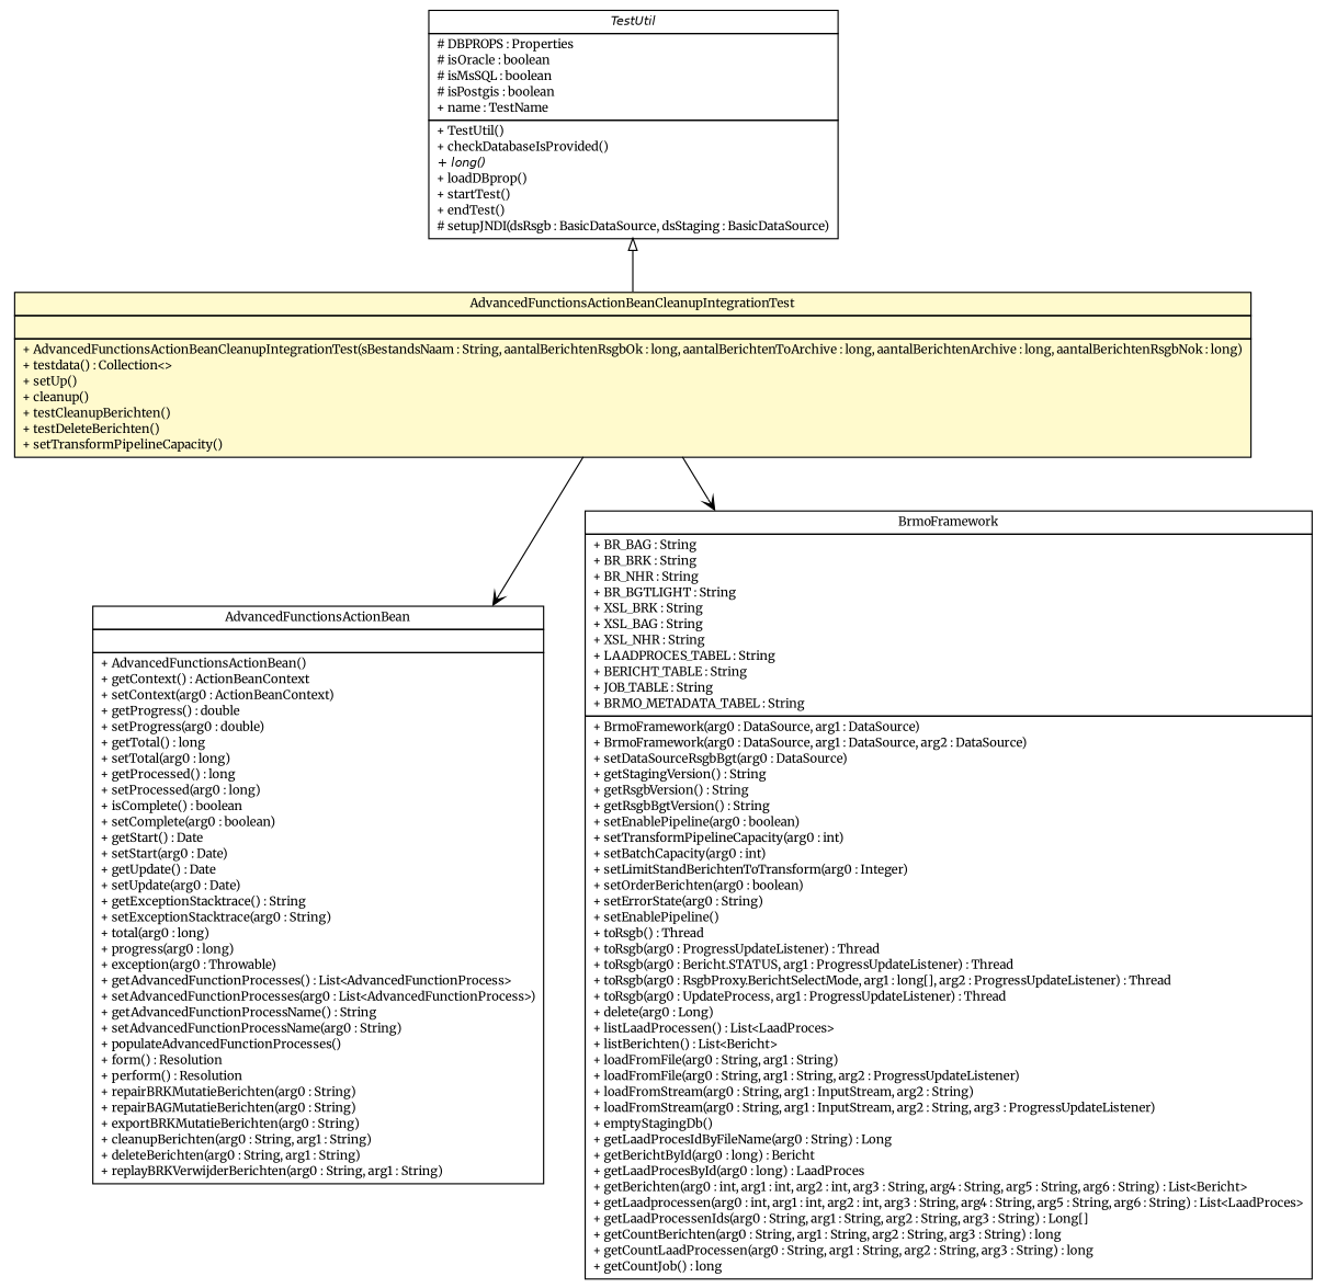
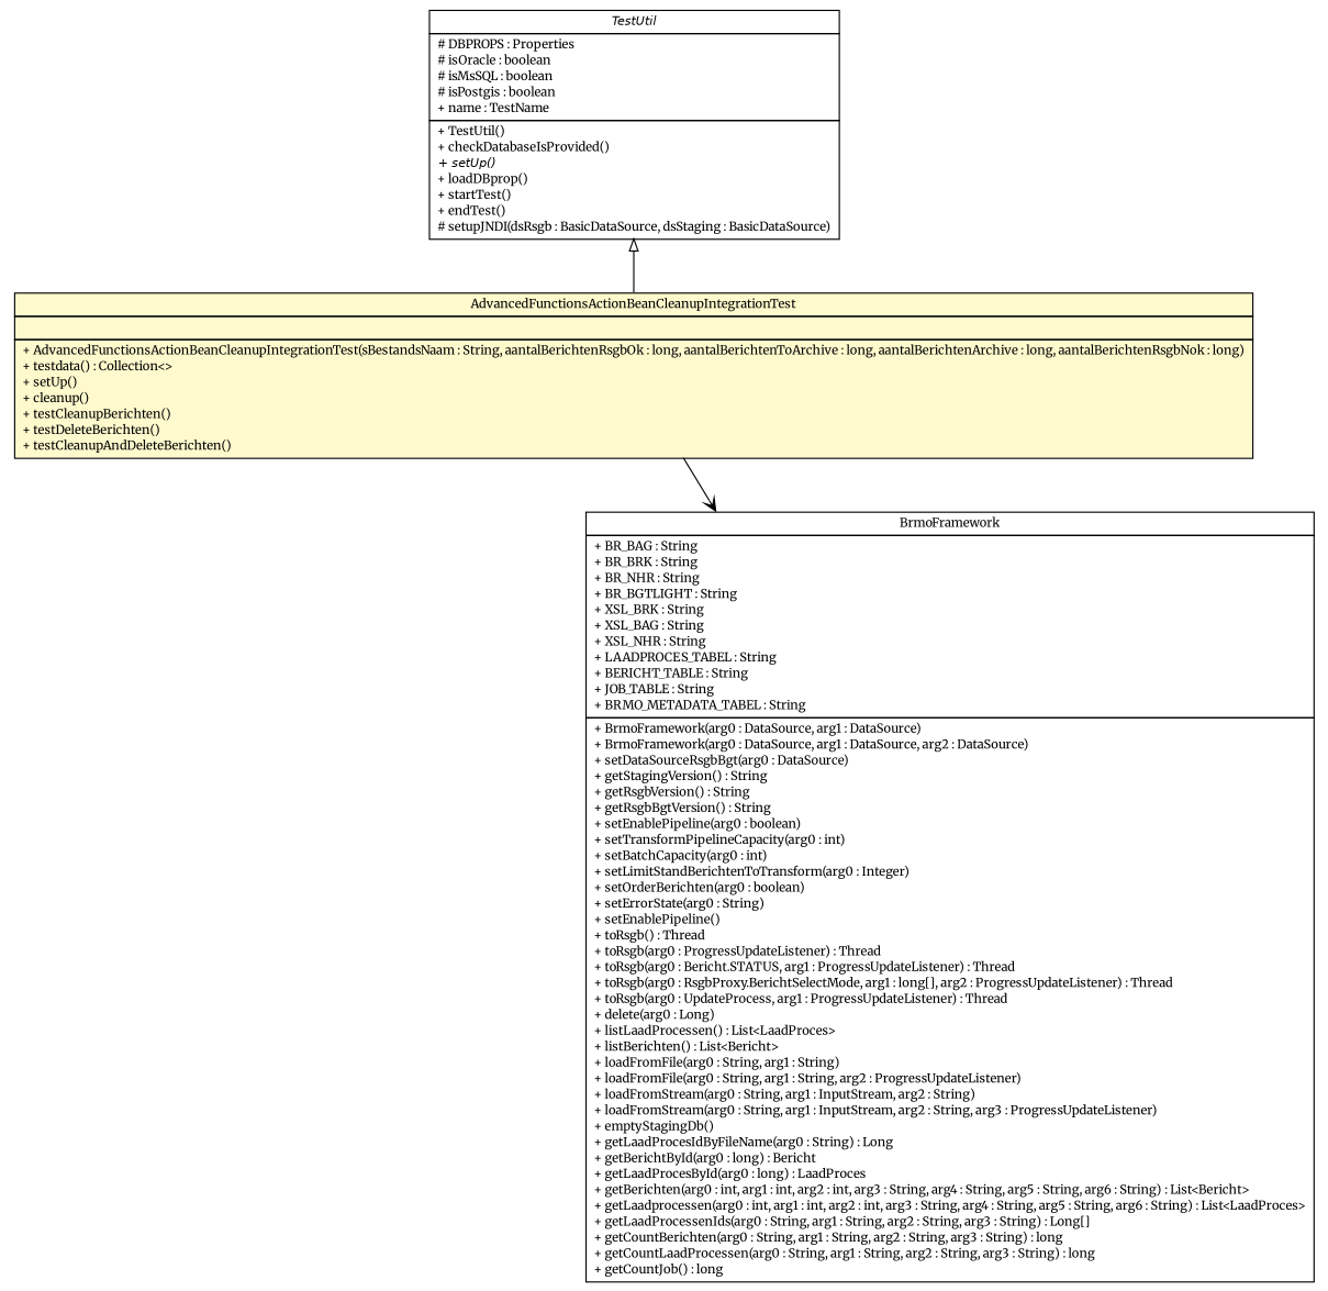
  digraph {
    fontname=Merriweather
    nodesep=0.25
    ranksep=0.5
    node [fontcolor=black fontname=Merriweather fontsize=10.0 shape=plaintext]
    edge [arrowhead=open color=black fontcolor=black fontname=Merriweather fontsize=10.0 headport=p labelfontname=Helvetica labelfontsize=10 tailport=p]
-   n1 [label=<<table title="nl.b3p.brmo.service.stripes.AdvancedFunctionsActionBeanCleanupIntegrationTest" border="0" cellborder="1" cellspacing="0" cellpadding="2" port="p" bgcolor="lemonChiffon" href="./AdvancedFunctionsActionBeanCleanupIntegrationTest.html"> 		<tr><td><table border="0" cellspacing="0" cellpadding="1"> <tr><td align="center" balign="center"> AdvancedFunctionsActionBeanCleanupIntegrationTest </td></tr> 		</table></td></tr> 		<tr><td><table border="0" cellspacing="0" cellpadding="1"> <tr><td align="left" balign="left">  </td></tr> 		</table></td></tr> 		<tr><td><table border="0" cellspacing="0" cellpadding="1"> <tr><td align="left" balign="left"> + AdvancedFunctionsActionBeanCleanupIntegrationTest(sBestandsNaam : String, aantalBerichtenRsgbOk : long, aantalBerichtenToArchive : long, aantalBerichtenArchive : long, aantalBerichtenRsgbNok : long) </td></tr> <tr><td align="left" balign="left"> + testdata() : Collection&lt;&gt; </td></tr> <tr><td align="left" balign="left"> + setUp() </td></tr> <tr><td align="left" balign="left"> + cleanup() </td></tr> <tr><td align="left" balign="left"> + testCleanupBerichten() </td></tr> <tr><td align="left" balign="left"> + testDeleteBerichten() </td></tr> <tr><td align="left" balign="left"> + setTransformPipelineCapacity() </td></tr> 		</table></td></tr> 		</table>>]
-   n2 [label=<<table title="nl.b3p.brmo.service.stripes.AdvancedFunctionsActionBean" border="0" cellborder="1" cellspacing="0" cellpadding="2" port="p"> 		<tr><td><table border="0" cellspacing="0" cellpadding="1"> <tr><td align="center" balign="center"> AdvancedFunctionsActionBean </td></tr> 		</table></td></tr> 		<tr><td><table border="0" cellspacing="0" cellpadding="1"> <tr><td align="left" balign="left">  </td></tr> 		</table></td></tr> 		<tr><td><table border="0" cellspacing="0" cellpadding="1"> <tr><td align="left" balign="left"> + AdvancedFunctionsActionBean() </td></tr> <tr><td align="left" balign="left"> + getContext() : ActionBeanContext </td></tr> <tr><td align="left" balign="left"> + setContext(arg0 : ActionBeanContext) </td></tr> <tr><td align="left" balign="left"> + getProgress() : double </td></tr> <tr><td align="left" balign="left"> + setProgress(arg0 : double) </td></tr> <tr><td align="left" balign="left"> + getTotal() : long </td></tr> <tr><td align="left" balign="left"> + setTotal(arg0 : long) </td></tr> <tr><td align="left" balign="left"> + getProcessed() : long </td></tr> <tr><td align="left" balign="left"> + setProcessed(arg0 : long) </td></tr> <tr><td align="left" balign="left"> + isComplete() : boolean </td></tr> <tr><td align="left" balign="left"> + setComplete(arg0 : boolean) </td></tr> <tr><td align="left" balign="left"> + getStart() : Date </td></tr> <tr><td align="left" balign="left"> + setStart(arg0 : Date) </td></tr> <tr><td align="left" balign="left"> + getUpdate() : Date </td></tr> <tr><td align="left" balign="left"> + setUpdate(arg0 : Date) </td></tr> <tr><td align="left" balign="left"> + getExceptionStacktrace() : String </td></tr> <tr><td align="left" balign="left"> + setExceptionStacktrace(arg0 : String) </td></tr> <tr><td align="left" balign="left"> + total(arg0 : long) </td></tr> <tr><td align="left" balign="left"> + progress(arg0 : long) </td></tr> <tr><td align="left" balign="left"> + exception(arg0 : Throwable) </td></tr> <tr><td align="left" balign="left"> + getAdvancedFunctionProcesses() : List&lt;AdvancedFunctionProcess&gt; </td></tr> <tr><td align="left" balign="left"> + setAdvancedFunctionProcesses(arg0 : List&lt;AdvancedFunctionProcess&gt;) </td></tr> <tr><td align="left" balign="left"> + getAdvancedFunctionProcessName() : String </td></tr> <tr><td align="left" balign="left"> + setAdvancedFunctionProcessName(arg0 : String) </td></tr> <tr><td align="left" balign="left"> + populateAdvancedFunctionProcesses() </td></tr> <tr><td align="left" balign="left"> + form() : Resolution </td></tr> <tr><td align="left" balign="left"> + perform() : Resolution </td></tr> <tr><td align="left" balign="left"> + repairBRKMutatieBerichten(arg0 : String) </td></tr> <tr><td align="left" balign="left"> + repairBAGMutatieBerichten(arg0 : String) </td></tr> <tr><td align="left" balign="left"> + exportBRKMutatieBerichten(arg0 : String) </td></tr> <tr><td align="left" balign="left"> + cleanupBerichten(arg0 : String, arg1 : String) </td></tr> <tr><td align="left" balign="left"> + deleteBerichten(arg0 : String, arg1 : String) </td></tr> <tr><td align="left" balign="left"> + replayBRKVerwijderBerichten(arg0 : String, arg1 : String) </td></tr> 		</table></td></tr> 		</table>>]
+   n1 [label=<<table title="nl.b3p.brmo.service.stripes.AdvancedFunctionsActionBeanCleanupIntegrationTest" border="0" cellborder="1" cellspacing="0" cellpadding="2" port="p" bgcolor="lemonChiffon" href="./AdvancedFunctionsActionBeanCleanupIntegrationTest.html"> 		<tr><td><table border="0" cellspacing="0" cellpadding="1"> <tr><td align="center" balign="center"> AdvancedFunctionsActionBeanCleanupIntegrationTest </td></tr> 		</table></td></tr> 		<tr><td><table border="0" cellspacing="0" cellpadding="1"> <tr><td align="left" balign="left">  </td></tr> 		</table></td></tr> 		<tr><td><table border="0" cellspacing="0" cellpadding="1"> <tr><td align="left" balign="left"> + AdvancedFunctionsActionBeanCleanupIntegrationTest(sBestandsNaam : String, aantalBerichtenRsgbOk : long, aantalBerichtenToArchive : long, aantalBerichtenArchive : long, aantalBerichtenRsgbNok : long) </td></tr> <tr><td align="left" balign="left"> + testdata() : Collection&lt;&gt; </td></tr> <tr><td align="left" balign="left"> + setUp() </td></tr> <tr><td align="left" balign="left"> + cleanup() </td></tr> <tr><td align="left" balign="left"> + testCleanupBerichten() </td></tr> <tr><td align="left" balign="left"> + testDeleteBerichten() </td></tr> <tr><td align="left" balign="left"> + testCleanupAndDeleteBerichten() </td></tr> 		</table></td></tr> 		</table>>]
    n3 [label=<<table title="nl.b3p.brmo.loader.BrmoFramework" border="0" cellborder="1" cellspacing="0" cellpadding="2" port="p"> 		<tr><td><table border="0" cellspacing="0" cellpadding="1"> <tr><td align="center" balign="center"> BrmoFramework </td></tr> 		</table></td></tr> 		<tr><td><table border="0" cellspacing="0" cellpadding="1"> <tr><td align="left" balign="left"> + BR_BAG : String </td></tr> <tr><td align="left" balign="left"> + BR_BRK : String </td></tr> <tr><td align="left" balign="left"> + BR_NHR : String </td></tr> <tr><td align="left" balign="left"> + BR_BGTLIGHT : String </td></tr> <tr><td align="left" balign="left"> + XSL_BRK : String </td></tr> <tr><td align="left" balign="left"> + XSL_BAG : String </td></tr> <tr><td align="left" balign="left"> + XSL_NHR : String </td></tr> <tr><td align="left" balign="left"> + LAADPROCES_TABEL : String </td></tr> <tr><td align="left" balign="left"> + BERICHT_TABLE : String </td></tr> <tr><td align="left" balign="left"> + JOB_TABLE : String </td></tr> <tr><td align="left" balign="left"> + BRMO_METADATA_TABEL : String </td></tr> 		</table></td></tr> 		<tr><td><table border="0" cellspacing="0" cellpadding="1"> <tr><td align="left" balign="left"> + BrmoFramework(arg0 : DataSource, arg1 : DataSource) </td></tr> <tr><td align="left" balign="left"> + BrmoFramework(arg0 : DataSource, arg1 : DataSource, arg2 : DataSource) </td></tr> <tr><td align="left" balign="left"> + setDataSourceRsgbBgt(arg0 : DataSource) </td></tr> <tr><td align="left" balign="left"> + getStagingVersion() : String </td></tr> <tr><td align="left" balign="left"> + getRsgbVersion() : String </td></tr> <tr><td align="left" balign="left"> + getRsgbBgtVersion() : String </td></tr> <tr><td align="left" balign="left"> + setEnablePipeline(arg0 : boolean) </td></tr> <tr><td align="left" balign="left"> + setTransformPipelineCapacity(arg0 : int) </td></tr> <tr><td align="left" balign="left"> + setBatchCapacity(arg0 : int) </td></tr> <tr><td align="left" balign="left"> + setLimitStandBerichtenToTransform(arg0 : Integer) </td></tr> <tr><td align="left" balign="left"> + setOrderBerichten(arg0 : boolean) </td></tr> <tr><td align="left" balign="left"> + setErrorState(arg0 : String) </td></tr> <tr><td align="left" balign="left"> + setEnablePipeline() </td></tr> <tr><td align="left" balign="left"> + toRsgb() : Thread </td></tr> <tr><td align="left" balign="left"> + toRsgb(arg0 : ProgressUpdateListener) : Thread </td></tr> <tr><td align="left" balign="left"> + toRsgb(arg0 : Bericht.STATUS, arg1 : ProgressUpdateListener) : Thread </td></tr> <tr><td align="left" balign="left"> + toRsgb(arg0 : RsgbProxy.BerichtSelectMode, arg1 : long[], arg2 : ProgressUpdateListener) : Thread </td></tr> <tr><td align="left" balign="left"> + toRsgb(arg0 : UpdateProcess, arg1 : ProgressUpdateListener) : Thread </td></tr> <tr><td align="left" balign="left"> + delete(arg0 : Long) </td></tr> <tr><td align="left" balign="left"> + listLaadProcessen() : List&lt;LaadProces&gt; </td></tr> <tr><td align="left" balign="left"> + listBerichten() : List&lt;Bericht&gt; </td></tr> <tr><td align="left" balign="left"> + loadFromFile(arg0 : String, arg1 : String) </td></tr> <tr><td align="left" balign="left"> + loadFromFile(arg0 : String, arg1 : String, arg2 : ProgressUpdateListener) </td></tr> <tr><td align="left" balign="left"> + loadFromStream(arg0 : String, arg1 : InputStream, arg2 : String) </td></tr> <tr><td align="left" balign="left"> + loadFromStream(arg0 : String, arg1 : InputStream, arg2 : String, arg3 : ProgressUpdateListener) </td></tr> <tr><td align="left" balign="left"> + emptyStagingDb() </td></tr> <tr><td align="left" balign="left"> + getLaadProcesIdByFileName(arg0 : String) : Long </td></tr> <tr><td align="left" balign="left"> + getBerichtById(arg0 : long) : Bericht </td></tr> <tr><td align="left" balign="left"> + getLaadProcesById(arg0 : long) : LaadProces </td></tr> <tr><td align="left" balign="left"> + getBerichten(arg0 : int, arg1 : int, arg2 : int, arg3 : String, arg4 : String, arg5 : String, arg6 : String) : List&lt;Bericht&gt; </td></tr> <tr><td align="left" balign="left"> + getLaadprocessen(arg0 : int, arg1 : int, arg2 : int, arg3 : String, arg4 : String, arg5 : String, arg6 : String) : List&lt;LaadProces&gt; </td></tr> <tr><td align="left" balign="left"> + getLaadProcessenIds(arg0 : String, arg1 : String, arg2 : String, arg3 : String) : Long[] </td></tr> <tr><td align="left" balign="left"> + getCountBerichten(arg0 : String, arg1 : String, arg2 : String, arg3 : String) : long </td></tr> <tr><td align="left" balign="left"> + getCountLaadProcessen(arg0 : String, arg1 : String, arg2 : String, arg3 : String) : long </td></tr> <tr><td align="left" balign="left"> + getCountJob() : long </td></tr> 		</table></td></tr> 		</table>>]
-   n4 [label=<<table title="nl.b3p.brmo.service.testutil.TestUtil" border="0" cellborder="1" cellspacing="0" cellpadding="2" port="p" href="../testutil/TestUtil.html"> 		<tr><td><table border="0" cellspacing="0" cellpadding="1"> <tr><td align="center" balign="center"><font face="Helvetica-Oblique"> TestUtil </font></td></tr> 		</table></td></tr> 		<tr><td><table border="0" cellspacing="0" cellpadding="1"> <tr><td align="left" balign="left"> # DBPROPS : Properties </td></tr> <tr><td align="left" balign="left"> # isOracle : boolean </td></tr> <tr><td align="left" balign="left"> # isMsSQL : boolean </td></tr> <tr><td align="left" balign="left"> # isPostgis : boolean </td></tr> <tr><td align="left" balign="left"> + name : TestName </td></tr> 		</table></td></tr> 		<tr><td><table border="0" cellspacing="0" cellpadding="1"> <tr><td align="left" balign="left"> + TestUtil() </td></tr> <tr><td align="left" balign="left"> + checkDatabaseIsProvided() </td></tr> <tr><td align="left" balign="left"><font face="Helvetica-Oblique" point-size="10.0"> + long() </font></td></tr> <tr><td align="left" balign="left"> + loadDBprop() </td></tr> <tr><td align="left" balign="left"> + startTest() </td></tr> <tr><td align="left" balign="left"> + endTest() </td></tr> <tr><td align="left" balign="left"> # setupJNDI(dsRsgb : BasicDataSource, dsStaging : BasicDataSource) </td></tr> 		</table></td></tr> 		</table>>]
-   n1 -> n2
+   n4 [label=<<table title="nl.b3p.brmo.service.testutil.TestUtil" border="0" cellborder="1" cellspacing="0" cellpadding="2" port="p" href="../testutil/TestUtil.html"> 		<tr><td><table border="0" cellspacing="0" cellpadding="1"> <tr><td align="center" balign="center"><font face="Helvetica-Oblique"> TestUtil </font></td></tr> 		</table></td></tr> 		<tr><td><table border="0" cellspacing="0" cellpadding="1"> <tr><td align="left" balign="left"> # DBPROPS : Properties </td></tr> <tr><td align="left" balign="left"> # isOracle : boolean </td></tr> <tr><td align="left" balign="left"> # isMsSQL : boolean </td></tr> <tr><td align="left" balign="left"> # isPostgis : boolean </td></tr> <tr><td align="left" balign="left"> + name : TestName </td></tr> 		</table></td></tr> 		<tr><td><table border="0" cellspacing="0" cellpadding="1"> <tr><td align="left" balign="left"> + TestUtil() </td></tr> <tr><td align="left" balign="left"> + checkDatabaseIsProvided() </td></tr> <tr><td align="left" balign="left"><font face="Helvetica-Oblique" point-size="10.0"> + setUp() </font></td></tr> <tr><td align="left" balign="left"> + loadDBprop() </td></tr> <tr><td align="left" balign="left"> + startTest() </td></tr> <tr><td align="left" balign="left"> + endTest() </td></tr> <tr><td align="left" balign="left"> # setupJNDI(dsRsgb : BasicDataSource, dsStaging : BasicDataSource) </td></tr> 		</table></td></tr> 		</table>>]
    n1 -> n3
    n4 -> n1 [arrowtail=empty dir=back fontsize=10 arrowhead="" color="" fontcolor=""]
  }
